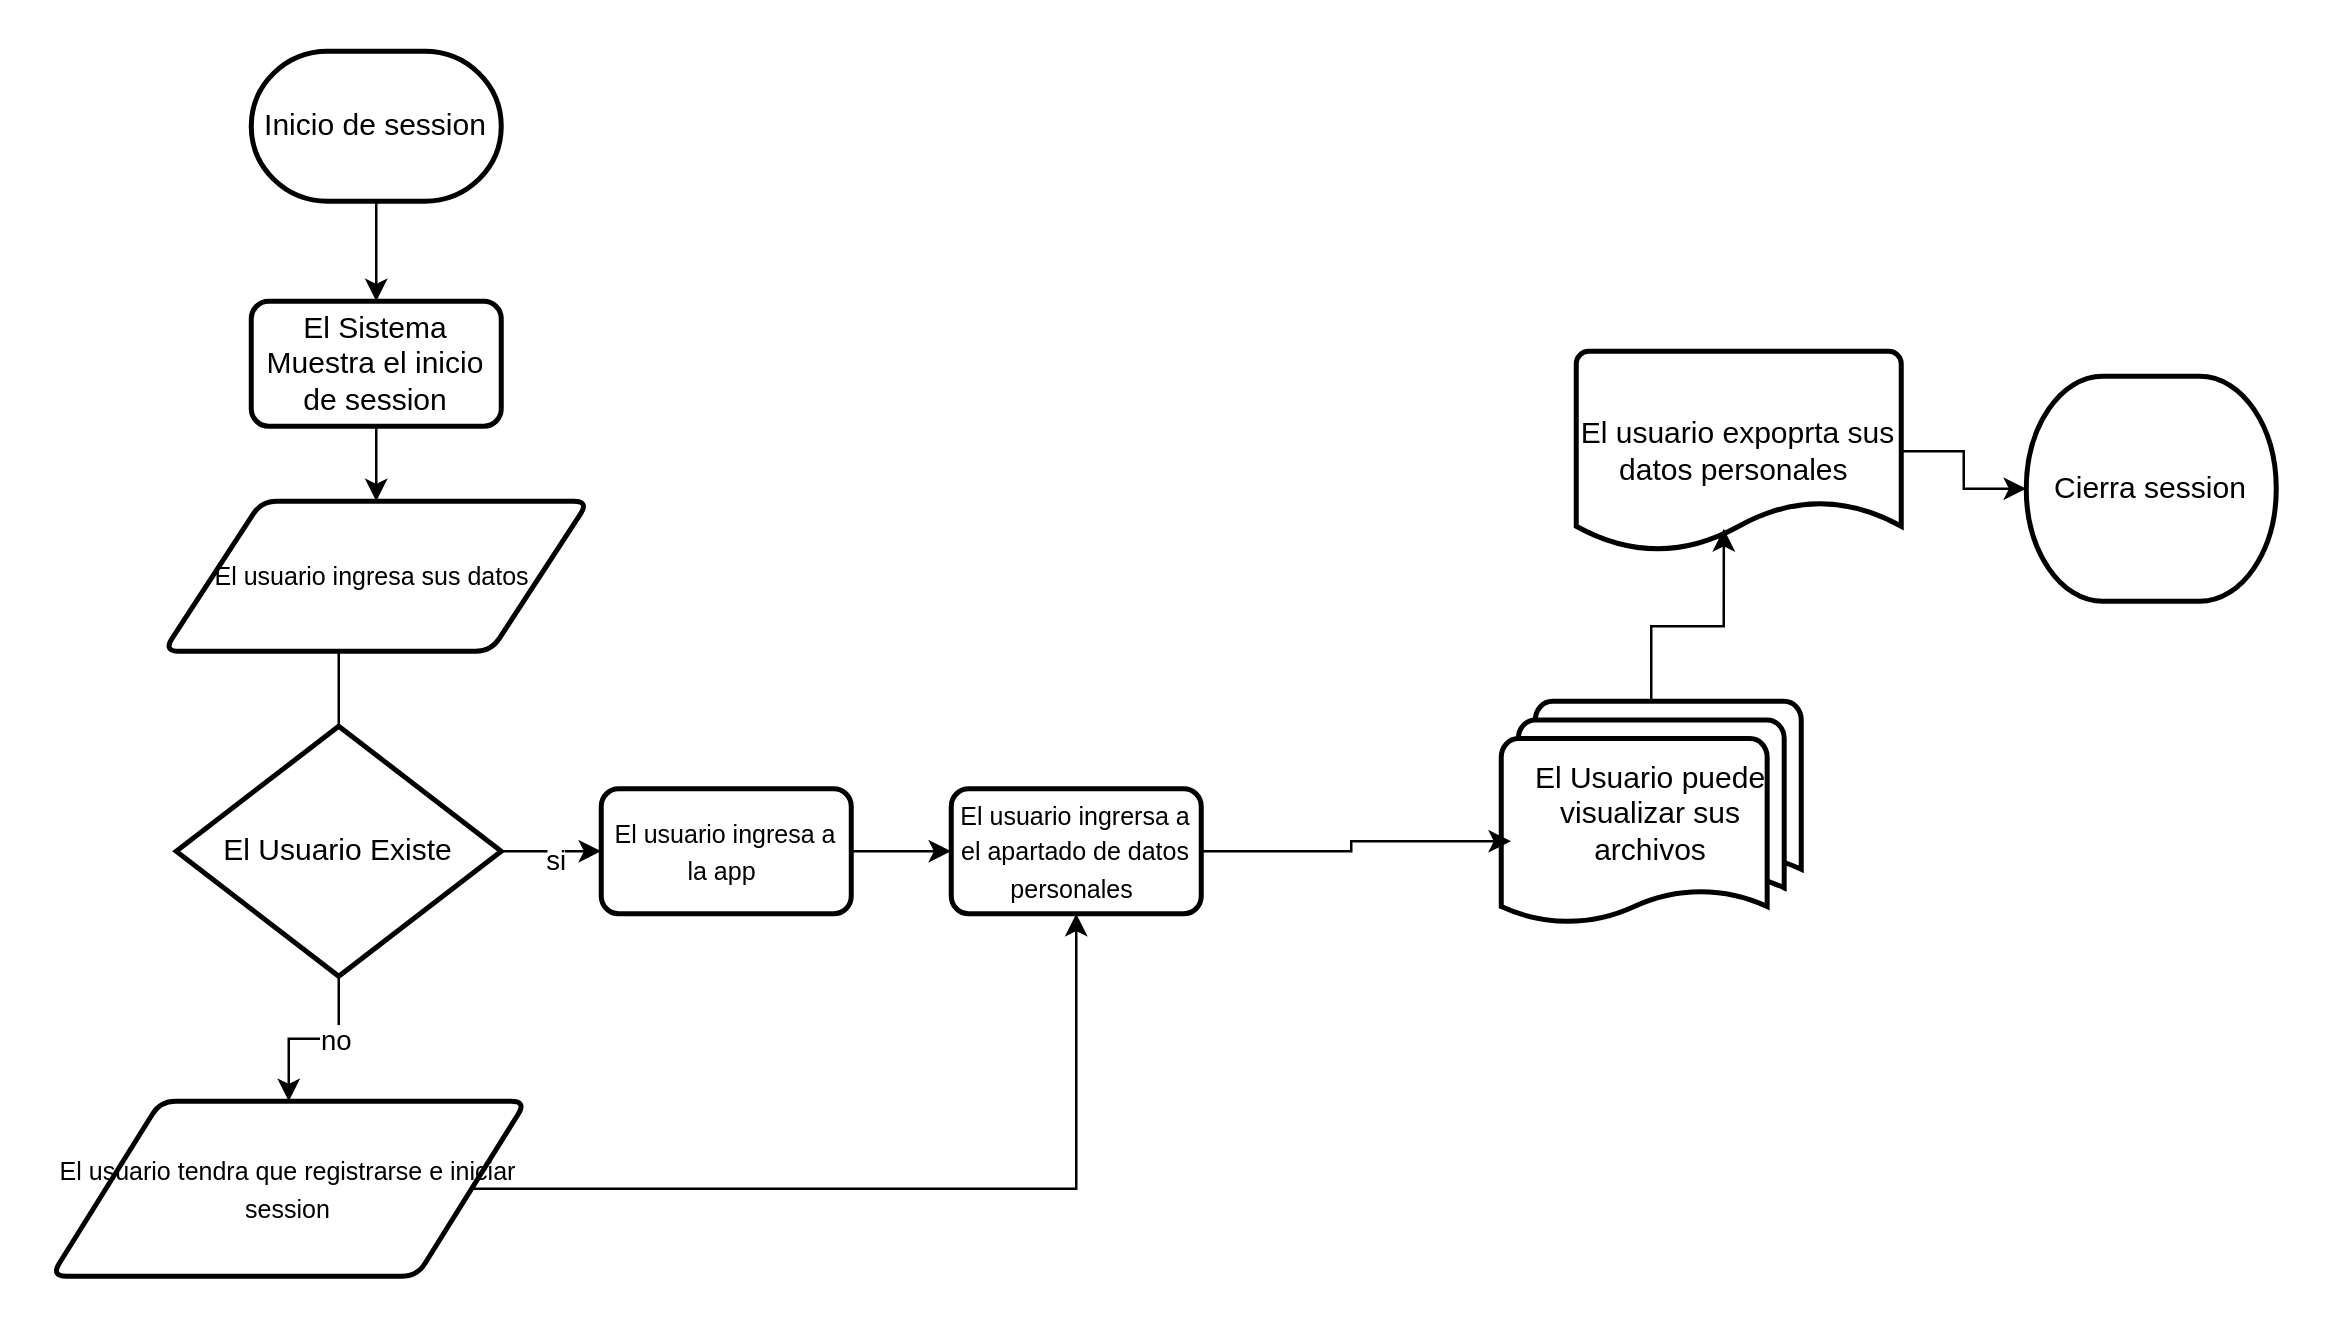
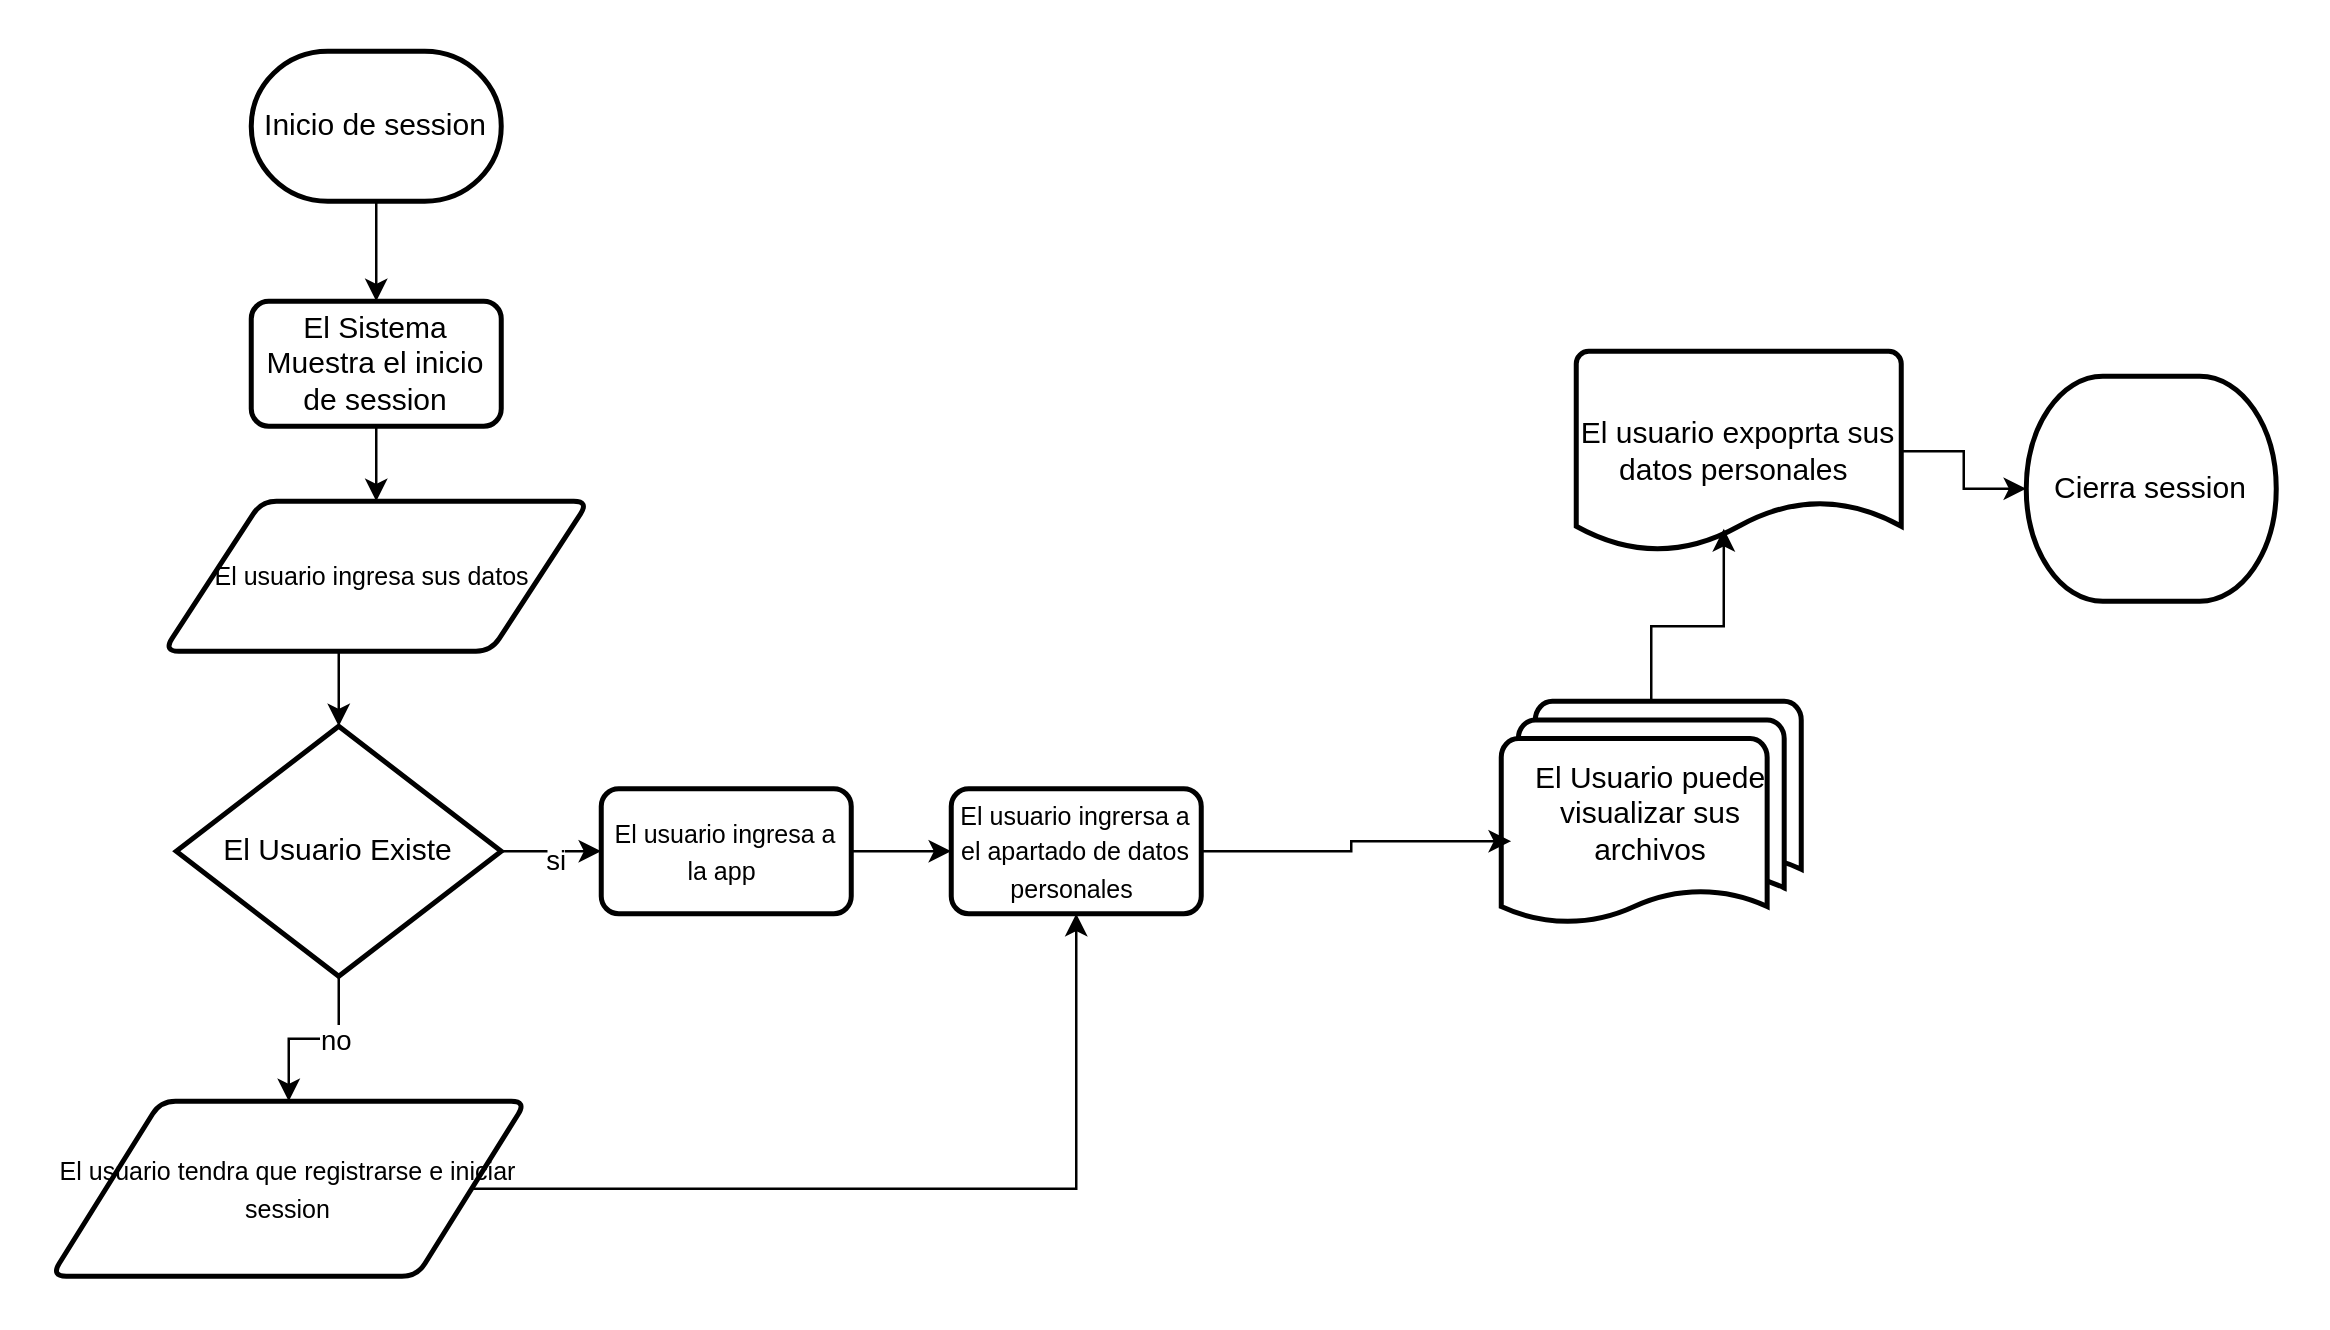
  <mxCell id="0" />
  <mxCell id="1" parent="0" />
  <mxCell id="2" style="edgeStyle=orthogonalEdgeStyle;rounded=0;orthogonalLoop=1;jettySize=auto;html=1;exitX=0.5;exitY=1;exitDx=0;exitDy=0;exitPerimeter=0;entryX=0.5;entryY=0;entryDx=0;entryDy=0;" edge="1" parent="1" source="3" target="5"><mxGeometry relative="1" as="geometry"><mxPoint x="150" y="130" as="targetPoint" /></mxGeometry></mxCell>
  <mxCell id="3" value="Inicio de session" style="strokeWidth=2;html=1;shape=mxgraph.flowchart.terminator;whiteSpace=wrap;" vertex="1" parent="1"><mxGeometry x="100" y="20" width="100" height="60" as="geometry" /></mxCell>
  <mxCell id="4" style="edgeStyle=orthogonalEdgeStyle;rounded=0;orthogonalLoop=1;jettySize=auto;html=1;exitX=0.5;exitY=1;exitDx=0;exitDy=0;" edge="1" parent="1" source="5"><mxGeometry relative="1" as="geometry"><mxPoint x="150" y="200" as="targetPoint" /></mxGeometry></mxCell>
  <mxCell id="5" value="El Sistema Muestra el inicio de session" style="rounded=1;whiteSpace=wrap;html=1;absoluteArcSize=1;arcSize=14;strokeWidth=2;" vertex="1" parent="1"><mxGeometry x="100" y="120" width="100" height="50" as="geometry" /></mxCell>
  <mxCell id="6" value="&lt;div style=&quot;&quot;&gt;&lt;span style=&quot;font-size: 10px; background-color: initial;&quot;&gt;El usuario ingresa sus datos&amp;nbsp;&lt;/span&gt;&lt;/div&gt;" style="shape=parallelogram;html=1;strokeWidth=2;perimeter=parallelogramPerimeter;whiteSpace=wrap;rounded=1;arcSize=12;size=0.23;align=center;" vertex="1" parent="1"><mxGeometry x="65" y="200" width="170" height="60" as="geometry" /></mxCell>
  <mxCell id="7" style="edgeStyle=orthogonalEdgeStyle;rounded=0;orthogonalLoop=1;jettySize=auto;html=1;exitX=1;exitY=0.5;exitDx=0;exitDy=0;exitPerimeter=0;entryX=0;entryY=0.5;entryDx=0;entryDy=0;" edge="1" parent="1" source="11" target="21"><mxGeometry relative="1" as="geometry"><mxPoint x="243.09" y="340" as="targetPoint" /></mxGeometry></mxCell>
  <mxCell id="8" value="si" style="edgeLabel;html=1;align=center;verticalAlign=middle;resizable=0;points=[];" vertex="1" connectable="0" parent="7"><mxGeometry x="0.026" y="-3" relative="1" as="geometry"><mxPoint as="offset" /></mxGeometry></mxCell>
  <mxCell id="9" style="edgeStyle=orthogonalEdgeStyle;rounded=0;orthogonalLoop=1;jettySize=auto;html=1;exitX=0.5;exitY=1;exitDx=0;exitDy=0;exitPerimeter=0;entryX=0.5;entryY=0;entryDx=0;entryDy=0;" edge="1" parent="1" source="11" target="12"><mxGeometry relative="1" as="geometry" /></mxCell>
  <mxCell id="10" value="no" style="edgeLabel;html=1;align=center;verticalAlign=middle;resizable=0;points=[];" vertex="1" connectable="0" parent="9"><mxGeometry x="-0.24" relative="1" as="geometry"><mxPoint as="offset" /></mxGeometry></mxCell>
  <mxCell id="11" value="El Usuario Existe" style="strokeWidth=2;html=1;shape=mxgraph.flowchart.decision;whiteSpace=wrap;" vertex="1" parent="1"><mxGeometry x="70" y="290" width="130" height="100" as="geometry" /></mxCell>
  <mxCell id="12" value="&lt;font style=&quot;font-size: 10px;&quot;&gt;El usuario tendra que registrarse e iniciar session&lt;/font&gt;" style="shape=parallelogram;html=1;strokeWidth=2;perimeter=parallelogramPerimeter;whiteSpace=wrap;rounded=1;arcSize=12;size=0.23;align=center;" vertex="1" parent="1"><mxGeometry x="20" y="440" width="190" height="70" as="geometry" /></mxCell>
- <mxCell id="13" style="edgeStyle=orthogonalEdgeStyle;rounded=0;orthogonalLoop=1;jettySize=auto;html=1;exitX=0.5;exitY=1;exitDx=0;exitDy=0;entryX=0.5;entryY=0;entryDx=0;entryDy=0;entryPerimeter=0;endArrow=none;" edge="1" parent="1" source="6" target="11"><mxGeometry relative="1" as="geometry" /></mxCell>
+ <mxCell id="13" style="edgeStyle=orthogonalEdgeStyle;rounded=0;orthogonalLoop=1;jettySize=auto;html=1;exitX=0.5;exitY=1;exitDx=0;exitDy=0;entryX=0.5;entryY=0;entryDx=0;entryDy=0;entryPerimeter=0;" edge="1" parent="1" source="6" target="11"><mxGeometry relative="1" as="geometry" /></mxCell>
  <mxCell id="14" value="El Usuario puede visualizar sus archivos" style="strokeWidth=2;html=1;shape=mxgraph.flowchart.multi-document;whiteSpace=wrap;" vertex="1" parent="1"><mxGeometry x="600" y="280" width="120" height="90" as="geometry" /></mxCell>
  <mxCell id="15" style="edgeStyle=orthogonalEdgeStyle;rounded=0;orthogonalLoop=1;jettySize=auto;html=1;exitX=1;exitY=0.5;exitDx=0;exitDy=0;entryX=0.5;entryY=1;entryDx=0;entryDy=0;" edge="1" parent="1" source="12" target="23"><mxGeometry relative="1" as="geometry"><mxPoint x="484.076" y="373" as="targetPoint" /><Array as="points"><mxPoint x="430" y="475" /></Array></mxGeometry></mxCell>
  <mxCell id="16" style="edgeStyle=orthogonalEdgeStyle;rounded=0;orthogonalLoop=1;jettySize=auto;html=1;exitX=1;exitY=0.5;exitDx=0;exitDy=0;entryX=0.033;entryY=0.622;entryDx=0;entryDy=0;entryPerimeter=0;" edge="1" parent="1" source="23" target="14"><mxGeometry relative="1" as="geometry"><mxPoint x="370.91" y="340" as="sourcePoint" /></mxGeometry></mxCell>
  <mxCell id="17" value="El usuario expoprta sus datos personales&amp;nbsp;" style="strokeWidth=2;html=1;shape=mxgraph.flowchart.document2;whiteSpace=wrap;size=0.25;" vertex="1" parent="1"><mxGeometry x="630" y="140" width="130" height="80" as="geometry" /></mxCell>
  <mxCell id="18" style="edgeStyle=orthogonalEdgeStyle;rounded=0;orthogonalLoop=1;jettySize=auto;html=1;exitX=0.5;exitY=0;exitDx=0;exitDy=0;exitPerimeter=0;entryX=0.454;entryY=0.888;entryDx=0;entryDy=0;entryPerimeter=0;" edge="1" parent="1" source="14" target="17"><mxGeometry relative="1" as="geometry" /></mxCell>
  <mxCell id="19" value="Cierra session" style="strokeWidth=2;html=1;shape=mxgraph.flowchart.terminator;whiteSpace=wrap;" vertex="1" parent="1"><mxGeometry x="810" y="150" width="100" height="90" as="geometry" /></mxCell>
  <mxCell id="20" style="edgeStyle=orthogonalEdgeStyle;rounded=0;orthogonalLoop=1;jettySize=auto;html=1;exitX=1;exitY=0.5;exitDx=0;exitDy=0;exitPerimeter=0;entryX=0;entryY=0.5;entryDx=0;entryDy=0;entryPerimeter=0;" edge="1" parent="1" source="17" target="19"><mxGeometry relative="1" as="geometry" /></mxCell>
  <mxCell id="21" value="&lt;span style=&quot;font-size: 10px;&quot;&gt;El usuario ingresa a la app&amp;nbsp;&lt;/span&gt;" style="rounded=1;whiteSpace=wrap;html=1;absoluteArcSize=1;arcSize=14;strokeWidth=2;" vertex="1" parent="1"><mxGeometry x="240" y="315" width="100" height="50" as="geometry" /></mxCell>
  <mxCell id="22" value="" style="edgeStyle=orthogonalEdgeStyle;rounded=0;orthogonalLoop=1;jettySize=auto;html=1;exitX=1;exitY=0.5;exitDx=0;exitDy=0;entryX=0;entryY=0.5;entryDx=0;entryDy=0;" edge="1" parent="1" source="21" target="23"><mxGeometry relative="1" as="geometry"><mxPoint x="370.91" y="340" as="sourcePoint" /><mxPoint x="634" y="346" as="targetPoint" /></mxGeometry></mxCell>
  <mxCell id="23" value="&lt;span style=&quot;font-size: 10px;&quot;&gt;El usuario ingrersa a el apartado de datos personales&amp;nbsp;&lt;/span&gt;" style="rounded=1;whiteSpace=wrap;html=1;absoluteArcSize=1;arcSize=14;strokeWidth=2;" vertex="1" parent="1"><mxGeometry x="380" y="315" width="100" height="50" as="geometry" /></mxCell>
